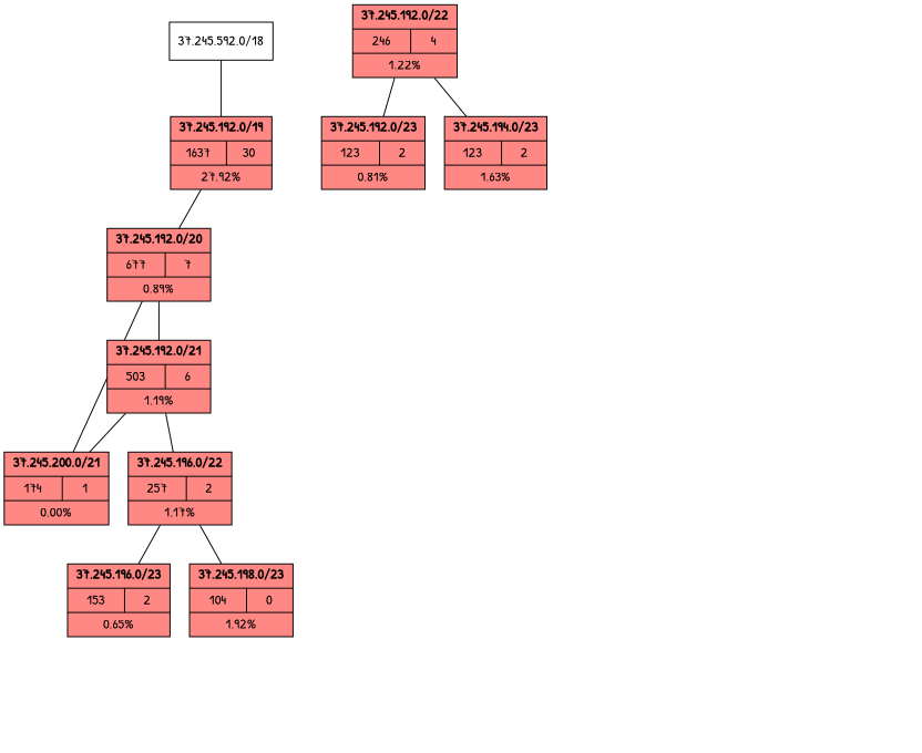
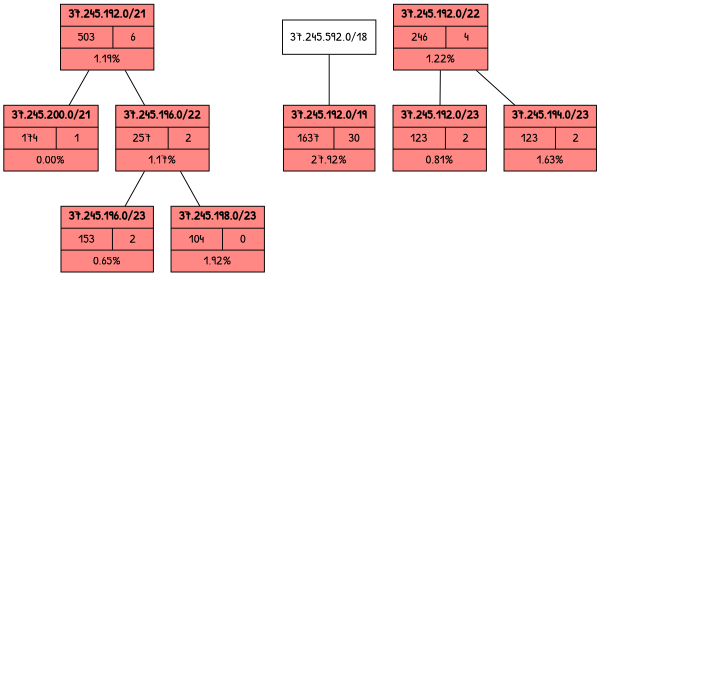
  graph {
    fontname="Patrick Hand"
    rankdir=TB
    splines=false
    node [fillcolor="#FF8884" fontname="Patrick Hand" shape=record style=invis]
    edge [fontname="Patrick Hand" style=invis]
    n1 [label=<{<B>37.245.200.0/21</B>|{174|1}|{0.00%}}> style=filled]
-   n2 [label=<{<B>37.245.192.0/20</B>|{677|7}|{0.89%}}> style=filled]
    n3 [label=<{<B>37.245.192.0/21</B>|{503|6}|{1.19%}}> style=filled]
    n4 [label=<{<B>37.245.196.0/22</B>|{257|2}|{1.17%}}> style=filled]
    n5 [fillcolor="#8bc34a" label=<{<B>37.245.212.0/22</B>|{180|5}|{63.33%}}>]
    n6 [fillcolor="#8bc34a" label=<{<B>37.245.208.0/21</B>|{343|9}|{62.39%}}>]
    n7 [fillcolor="#8bc34a" label=<{<B>37.245.208.0/22</B>|{163|4}|{61.35%}}>]
    n8 [fillcolor="#8bc34a" label=<{<B>37.245.216.0/22</B>|{168|8}|{62.50%}}>]
    n9 [label=<{<B>37.245.216.0/21</B>|{617|14}|{38.41%}}>]
    n10 [label=<{<B>37.245.220.0/22</B>|{449|6}|{29.40%}}>]
    n11 [label=<{<B>37.245.222.0/23</B>|{211|4}|{32.23%}}>]
    n12 [label=<{<B>37.245.220.0/23</B>|{238|2}|{26.89%}}>]
    n13 [label=<{<B>37.245.192.0/23</B>|{123|2}|{0.81%}}> style=filled]
    n14 [label=<{<B>37.245.192.0/22</B>|{246|4}|{1.22%}}> style=filled]
    n15 [label=<{<B>37.245.194.0/23</B>|{123|2}|{1.63%}}> style=filled]
    n16 [label=<{<B>37.245.196.0/23</B>|{153|2}|{0.65%}}> style=filled]
    n17 [label=<{<B>37.245.198.0/23</B>|{104|0}|{1.92%}}> style=filled]
    n18 [label=<{<B>37.245.223.0/24</B>|{101|1}|{35.64%}}>]
    n19 [label=<{<B>37.245.222.0/24</B>|{110|3}|{29.09%}}>]
    n20 [label=<{<B>37.245.221.0/24</B>|{107|0}|{28.04%}}>]
    n21 [label=<{<B>37.245.220.0/24</B>|{131|2}|{25.95%}}>]
    n22 [fillcolor="#8bc34a" label=<{<B>37.245.208.0/20</B>|{960|23}|{46.98%}}>]
    n23 [label=<{<B>37.245.192.0/19</B>|{1637|30}|{27.92%}}> style=filled]
    n24 [label="37.245.592.0/18" fillcolor="" style=""]
-   n2 -- n1 [style=""]
-   n2 -- n3 [style=""]
    n3 -- n1 [style=""]
    n3 -- n4 [style=""]
    n4 -- n16 [style=""]
    n4 -- n17 [style=""]
    n6 -- n5
    n6 -- n7
    n9 -- n8
    n9 -- n10
    n10 -- n11
    n10 -- n12
    n11 -- n18
    n11 -- n19
    n12 -- n20
    n12 -- n21
    n14 -- n13 [style=""]
    n14 -- n15 [style=""]
    n22 -- n6
    n22 -- n9
-   n23 -- n2 [style=""]
    n23 -- n22
    n24 -- n23 [style=""]
  }
